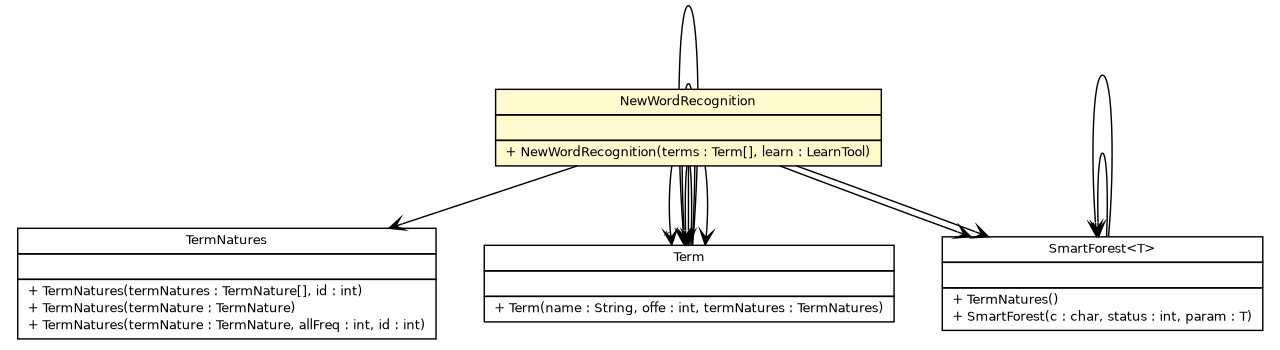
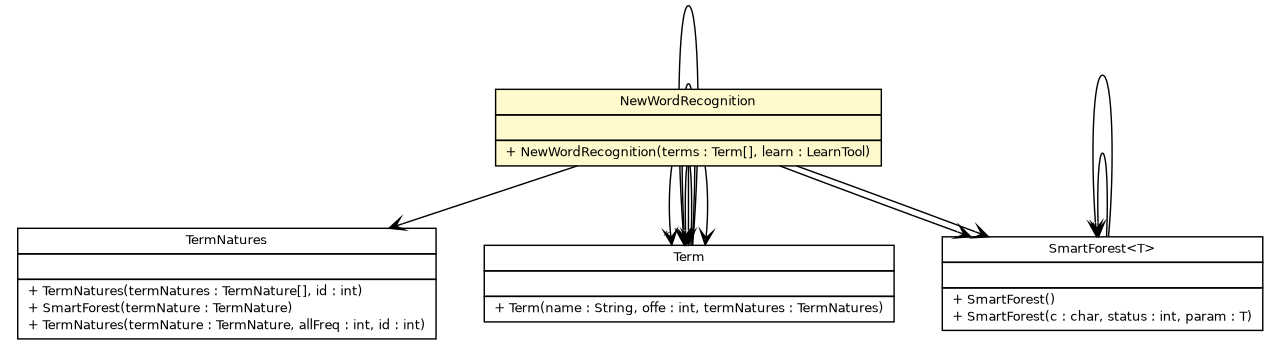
  digraph {
    node [fontcolor=black fontname=Helvetica fontsize=9.0 shape=plaintext]
    edge [arrowhead=open color=black fontcolor=black fontname=Helvetica fontsize=10.0 headport=p labelfontname=Helvetica labelfontsize=10 tailport=p]
-   n1 [label=<<table border="0" cellborder="1" cellspacing="0" cellpadding="2" port="p" href="../domain/TermNatures.html"> 		<tr><td><table border="0" cellspacing="0" cellpadding="1"> 			<tr><td> TermNatures </td></tr> 		</table></td></tr> 		<tr><td><table border="0" cellspacing="0" cellpadding="1"> 			<tr><td align="left">  </td></tr> 		</table></td></tr> 		<tr><td><table border="0" cellspacing="0" cellpadding="1"> 			<tr><td align="left"> + TermNatures(termNatures : TermNature[], id : int) </td></tr> 			<tr><td align="left"> + TermNatures(termNature : TermNature) </td></tr> 			<tr><td align="left"> + TermNatures(termNature : TermNature, allFreq : int, id : int) </td></tr> 		</table></td></tr> 		</table>>]
+   n1 [label=<<table border="0" cellborder="1" cellspacing="0" cellpadding="2" port="p" href="../domain/TermNatures.html"> 		<tr><td><table border="0" cellspacing="0" cellpadding="1"> 			<tr><td> TermNatures </td></tr> 		</table></td></tr> 		<tr><td><table border="0" cellspacing="0" cellpadding="1"> 			<tr><td align="left">  </td></tr> 		</table></td></tr> 		<tr><td><table border="0" cellspacing="0" cellpadding="1"> 			<tr><td align="left"> + TermNatures(termNatures : TermNature[], id : int) </td></tr> 			<tr><td align="left"> + SmartForest(termNature : TermNature) </td></tr> 			<tr><td align="left"> + TermNatures(termNature : TermNature, allFreq : int, id : int) </td></tr> 		</table></td></tr> 		</table>>]
    n2 [label=<<table border="0" cellborder="1" cellspacing="0" cellpadding="2" port="p" href="../domain/Term.html"> 		<tr><td><table border="0" cellspacing="0" cellpadding="1"> 			<tr><td> Term </td></tr> 		</table></td></tr> 		<tr><td><table border="0" cellspacing="0" cellpadding="1"> 			<tr><td align="left">  </td></tr> 		</table></td></tr> 		<tr><td><table border="0" cellspacing="0" cellpadding="1"> 			<tr><td align="left"> + Term(name : String, offe : int, termNatures : TermNatures) </td></tr> 		</table></td></tr> 		</table>>]
-   n3 [label=<<table border="0" cellborder="1" cellspacing="0" cellpadding="2" port="p" href="../treeSplit/SmartForest.html"> 		<tr><td><table border="0" cellspacing="0" cellpadding="1"> 			<tr><td> SmartForest&lt;T&gt; </td></tr> 		</table></td></tr> 		<tr><td><table border="0" cellspacing="0" cellpadding="1"> 			<tr><td align="left">  </td></tr> 		</table></td></tr> 		<tr><td><table border="0" cellspacing="0" cellpadding="1"> 			<tr><td align="left"> + TermNatures() </td></tr> 			<tr><td align="left"> + SmartForest(c : char, status : int, param : T) </td></tr> 		</table></td></tr> 		</table>>]
+   n3 [label=<<table border="0" cellborder="1" cellspacing="0" cellpadding="2" port="p" href="../treeSplit/SmartForest.html"> 		<tr><td><table border="0" cellspacing="0" cellpadding="1"> 			<tr><td> SmartForest&lt;T&gt; </td></tr> 		</table></td></tr> 		<tr><td><table border="0" cellspacing="0" cellpadding="1"> 			<tr><td align="left">  </td></tr> 		</table></td></tr> 		<tr><td><table border="0" cellspacing="0" cellpadding="1"> 			<tr><td align="left"> + SmartForest() </td></tr> 			<tr><td align="left"> + SmartForest(c : char, status : int, param : T) </td></tr> 		</table></td></tr> 		</table>>]
    n4 [label=<<table border="0" cellborder="1" cellspacing="0" cellpadding="2" port="p" bgcolor="lemonChiffon" href="./NewWordRecognition.html"> 		<tr><td><table border="0" cellspacing="0" cellpadding="1"> 			<tr><td> NewWordRecognition </td></tr> 		</table></td></tr> 		<tr><td><table border="0" cellspacing="0" cellpadding="1"> 			<tr><td align="left">  </td></tr> 		</table></td></tr> 		<tr><td><table border="0" cellspacing="0" cellpadding="1"> 			<tr><td align="left"> + NewWordRecognition(terms : Term[], learn : LearnTool) </td></tr> 		</table></td></tr> 		</table>>]
    n2 -> n2
    n2 -> n2
    n2 -> n2
    n3 -> n3 [headlabel="*"]
    n3 -> n3
    n4 -> n1
    n4 -> n2 [headlabel="*"]
    n4 -> n2
    n4 -> n2
    n4 -> n3
    n4 -> n3
  }
